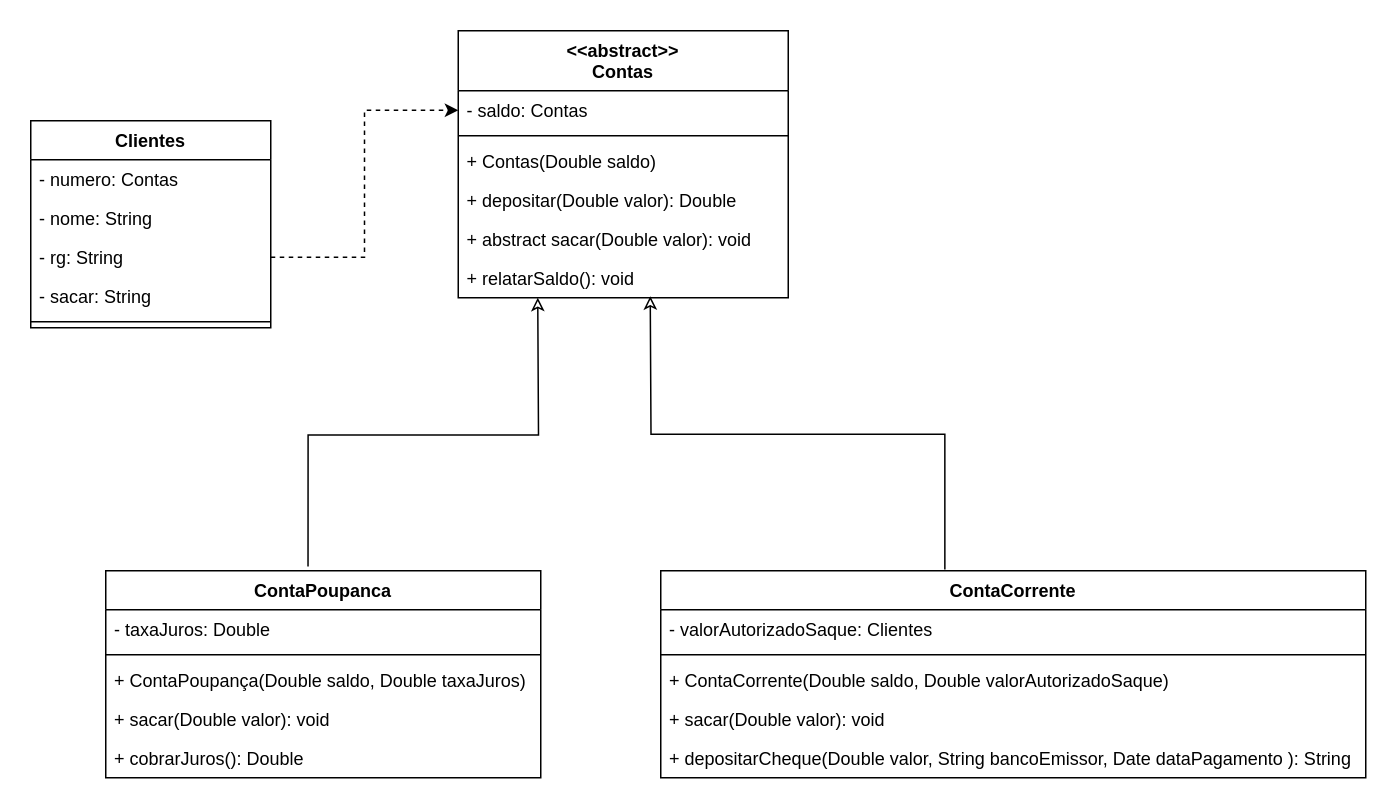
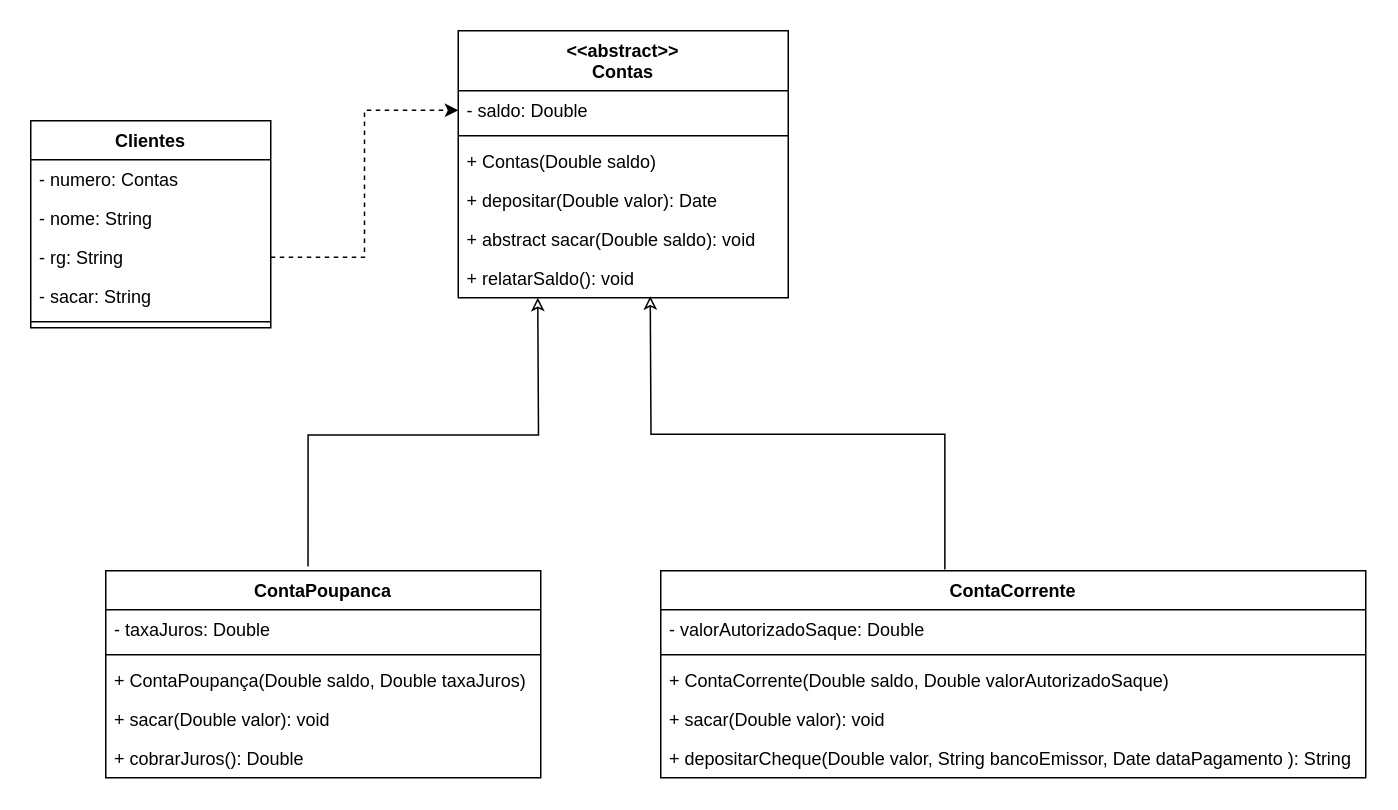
  <mxCell id="0" />
  <mxCell id="1" parent="0" />
  <mxCell id="2" style="edgeStyle=orthogonalEdgeStyle;rounded=0;orthogonalLoop=1;jettySize=auto;html=1;endArrow=classic;endFill=0;exitX=0.465;exitY=-0.021;exitDx=0;exitDy=0;exitPerimeter=0;" edge="1" parent="1" source="3"><mxGeometry relative="1" as="geometry"><mxPoint x="275.034" y="318" as="sourcePoint" /><mxPoint x="358" y="198" as="targetPoint" /></mxGeometry></mxCell>
  <mxCell id="3" value="ContaPoupanca" style="swimlane;fontStyle=1;align=center;verticalAlign=top;childLayout=stackLayout;horizontal=1;startSize=26;horizontalStack=0;resizeParent=1;resizeParentMax=0;resizeLast=0;collapsible=1;marginBottom=0;" vertex="1" parent="1"><mxGeometry x="70" y="380" width="290" height="138" as="geometry" /></mxCell>
  <mxCell id="4" value="- taxaJuros: Double" style="text;strokeColor=none;fillColor=none;align=left;verticalAlign=top;spacingLeft=4;spacingRight=4;overflow=hidden;rotatable=0;points=[[0,0.5],[1,0.5]];portConstraint=eastwest;" vertex="1" parent="3"><mxGeometry y="26" width="290" height="26" as="geometry" /></mxCell>
  <mxCell id="5" value="" style="line;strokeWidth=1;fillColor=none;align=left;verticalAlign=middle;spacingTop=-1;spacingLeft=3;spacingRight=3;rotatable=0;labelPosition=right;points=[];portConstraint=eastwest;" vertex="1" parent="3"><mxGeometry y="52" width="290" height="8" as="geometry" /></mxCell>
  <mxCell id="6" value="+ ContaPoupança(Double saldo, Double taxaJuros)" style="text;strokeColor=none;fillColor=none;align=left;verticalAlign=top;spacingLeft=4;spacingRight=4;overflow=hidden;rotatable=0;points=[[0,0.5],[1,0.5]];portConstraint=eastwest;" vertex="1" parent="3"><mxGeometry y="60" width="290" height="26" as="geometry" /></mxCell>
  <mxCell id="7" value="+ sacar(Double valor): void" style="text;strokeColor=none;fillColor=none;align=left;verticalAlign=top;spacingLeft=4;spacingRight=4;overflow=hidden;rotatable=0;points=[[0,0.5],[1,0.5]];portConstraint=eastwest;" vertex="1" parent="3"><mxGeometry y="86" width="290" height="26" as="geometry" /></mxCell>
  <mxCell id="8" value="+ cobrarJuros(): Double" style="text;strokeColor=none;fillColor=none;align=left;verticalAlign=top;spacingLeft=4;spacingRight=4;overflow=hidden;rotatable=0;points=[[0,0.5],[1,0.5]];portConstraint=eastwest;" vertex="1" parent="3"><mxGeometry y="112" width="290" height="26" as="geometry" /></mxCell>
  <mxCell id="9" style="edgeStyle=orthogonalEdgeStyle;rounded=0;orthogonalLoop=1;jettySize=auto;html=1;endArrow=classic;endFill=0;exitX=0.403;exitY=-0.006;exitDx=0;exitDy=0;exitPerimeter=0;" edge="1" parent="1" source="10"><mxGeometry relative="1" as="geometry"><mxPoint x="540" y="396" as="sourcePoint" /><mxPoint x="433" y="197" as="targetPoint" /></mxGeometry></mxCell>
  <mxCell id="10" value="ContaCorrente" style="swimlane;fontStyle=1;align=center;verticalAlign=top;childLayout=stackLayout;horizontal=1;startSize=26;horizontalStack=0;resizeParent=1;resizeParentMax=0;resizeLast=0;collapsible=1;marginBottom=0;" vertex="1" parent="1"><mxGeometry x="440" y="380" width="470" height="138" as="geometry" /></mxCell>
- <mxCell id="11" value="- valorAutorizadoSaque: Clientes" style="text;strokeColor=none;fillColor=none;align=left;verticalAlign=top;spacingLeft=4;spacingRight=4;overflow=hidden;rotatable=0;points=[[0,0.5],[1,0.5]];portConstraint=eastwest;" vertex="1" parent="10"><mxGeometry y="26" width="470" height="26" as="geometry" /></mxCell>
+ <mxCell id="11" value="- valorAutorizadoSaque: Double" style="text;strokeColor=none;fillColor=none;align=left;verticalAlign=top;spacingLeft=4;spacingRight=4;overflow=hidden;rotatable=0;points=[[0,0.5],[1,0.5]];portConstraint=eastwest;" vertex="1" parent="10"><mxGeometry y="26" width="470" height="26" as="geometry" /></mxCell>
  <mxCell id="12" value="" style="line;strokeWidth=1;fillColor=none;align=left;verticalAlign=middle;spacingTop=-1;spacingLeft=3;spacingRight=3;rotatable=0;labelPosition=right;points=[];portConstraint=eastwest;" vertex="1" parent="10"><mxGeometry y="52" width="470" height="8" as="geometry" /></mxCell>
  <mxCell id="13" value="+ ContaCorrente(Double saldo, Double valorAutorizadoSaque)" style="text;strokeColor=none;fillColor=none;align=left;verticalAlign=top;spacingLeft=4;spacingRight=4;overflow=hidden;rotatable=0;points=[[0,0.5],[1,0.5]];portConstraint=eastwest;" vertex="1" parent="10"><mxGeometry y="60" width="470" height="26" as="geometry" /></mxCell>
  <mxCell id="14" value="+ sacar(Double valor): void" style="text;strokeColor=none;fillColor=none;align=left;verticalAlign=top;spacingLeft=4;spacingRight=4;overflow=hidden;rotatable=0;points=[[0,0.5],[1,0.5]];portConstraint=eastwest;" vertex="1" parent="10"><mxGeometry y="86" width="470" height="26" as="geometry" /></mxCell>
  <mxCell id="15" value="+ depositarCheque(Double valor, String bancoEmissor, Date dataPagamento ): String" style="text;strokeColor=none;fillColor=none;align=left;verticalAlign=top;spacingLeft=4;spacingRight=4;overflow=hidden;rotatable=0;points=[[0,0.5],[1,0.5]];portConstraint=eastwest;" vertex="1" parent="10"><mxGeometry y="112" width="470" height="26" as="geometry" /></mxCell>
  <mxCell id="16" value="&lt;&lt;abstract&gt;&gt;&#10;Contas" style="swimlane;fontStyle=1;align=center;verticalAlign=top;childLayout=stackLayout;horizontal=1;startSize=40;horizontalStack=0;resizeParent=1;resizeParentMax=0;resizeLast=0;collapsible=1;marginBottom=0;" vertex="1" parent="1"><mxGeometry x="305" y="20" width="220" height="178" as="geometry" /></mxCell>
- <mxCell id="17" value="- saldo: Contas" style="text;strokeColor=none;fillColor=none;align=left;verticalAlign=top;spacingLeft=4;spacingRight=4;overflow=hidden;rotatable=0;points=[[0,0.5],[1,0.5]];portConstraint=eastwest;" vertex="1" parent="16"><mxGeometry y="40" width="220" height="26" as="geometry" /></mxCell>
+ <mxCell id="17" value="- saldo: Double" style="text;strokeColor=none;fillColor=none;align=left;verticalAlign=top;spacingLeft=4;spacingRight=4;overflow=hidden;rotatable=0;points=[[0,0.5],[1,0.5]];portConstraint=eastwest;" vertex="1" parent="16"><mxGeometry y="40" width="220" height="26" as="geometry" /></mxCell>
  <mxCell id="18" value="" style="line;strokeWidth=1;fillColor=none;align=left;verticalAlign=middle;spacingTop=-1;spacingLeft=3;spacingRight=3;rotatable=0;labelPosition=right;points=[];portConstraint=eastwest;" vertex="1" parent="16"><mxGeometry y="66" width="220" height="8" as="geometry" /></mxCell>
  <mxCell id="19" value="+ Contas(Double saldo)" style="text;strokeColor=none;fillColor=none;align=left;verticalAlign=top;spacingLeft=4;spacingRight=4;overflow=hidden;rotatable=0;points=[[0,0.5],[1,0.5]];portConstraint=eastwest;" vertex="1" parent="16"><mxGeometry y="74" width="220" height="26" as="geometry" /></mxCell>
- <mxCell id="20" value="+ depositar(Double valor): Double" style="text;strokeColor=none;fillColor=none;align=left;verticalAlign=top;spacingLeft=4;spacingRight=4;overflow=hidden;rotatable=0;points=[[0,0.5],[1,0.5]];portConstraint=eastwest;" vertex="1" parent="16"><mxGeometry y="100" width="220" height="26" as="geometry" /></mxCell>
- <mxCell id="21" value="+ abstract sacar(Double valor): void" style="text;strokeColor=none;fillColor=none;align=left;verticalAlign=top;spacingLeft=4;spacingRight=4;overflow=hidden;rotatable=0;points=[[0,0.5],[1,0.5]];portConstraint=eastwest;" vertex="1" parent="16"><mxGeometry y="126" width="220" height="26" as="geometry" /></mxCell>
+ <mxCell id="20" value="+ depositar(Double valor): Date" style="text;strokeColor=none;fillColor=none;align=left;verticalAlign=top;spacingLeft=4;spacingRight=4;overflow=hidden;rotatable=0;points=[[0,0.5],[1,0.5]];portConstraint=eastwest;" vertex="1" parent="16"><mxGeometry y="100" width="220" height="26" as="geometry" /></mxCell>
+ <mxCell id="21" value="+ abstract sacar(Double saldo): void" style="text;strokeColor=none;fillColor=none;align=left;verticalAlign=top;spacingLeft=4;spacingRight=4;overflow=hidden;rotatable=0;points=[[0,0.5],[1,0.5]];portConstraint=eastwest;" vertex="1" parent="16"><mxGeometry y="126" width="220" height="26" as="geometry" /></mxCell>
  <mxCell id="22" value="+ relatarSaldo(): void" style="text;strokeColor=none;fillColor=none;align=left;verticalAlign=top;spacingLeft=4;spacingRight=4;overflow=hidden;rotatable=0;points=[[0,0.5],[1,0.5]];portConstraint=eastwest;" vertex="1" parent="16"><mxGeometry y="152" width="220" height="26" as="geometry" /></mxCell>
  <mxCell id="23" value="Clientes" style="swimlane;fontStyle=1;align=center;verticalAlign=top;childLayout=stackLayout;horizontal=1;startSize=26;horizontalStack=0;resizeParent=1;resizeParentMax=0;resizeLast=0;collapsible=1;marginBottom=0;" vertex="1" parent="1"><mxGeometry x="20" y="80" width="160" height="138" as="geometry" /></mxCell>
  <mxCell id="24" value="- numero: Contas" style="text;strokeColor=none;fillColor=none;align=left;verticalAlign=top;spacingLeft=4;spacingRight=4;overflow=hidden;rotatable=0;points=[[0,0.5],[1,0.5]];portConstraint=eastwest;" vertex="1" parent="23"><mxGeometry y="26" width="160" height="26" as="geometry" /></mxCell>
  <mxCell id="25" value="- nome: String" style="text;strokeColor=none;fillColor=none;align=left;verticalAlign=top;spacingLeft=4;spacingRight=4;overflow=hidden;rotatable=0;points=[[0,0.5],[1,0.5]];portConstraint=eastwest;" vertex="1" parent="23"><mxGeometry y="52" width="160" height="26" as="geometry" /></mxCell>
  <mxCell id="26" value="- rg: String" style="text;strokeColor=none;fillColor=none;align=left;verticalAlign=top;spacingLeft=4;spacingRight=4;overflow=hidden;rotatable=0;points=[[0,0.5],[1,0.5]];portConstraint=eastwest;" vertex="1" parent="23"><mxGeometry y="78" width="160" height="26" as="geometry" /></mxCell>
  <mxCell id="27" value="- sacar: String" style="text;strokeColor=none;fillColor=none;align=left;verticalAlign=top;spacingLeft=4;spacingRight=4;overflow=hidden;rotatable=0;points=[[0,0.5],[1,0.5]];portConstraint=eastwest;" vertex="1" parent="23"><mxGeometry y="104" width="160" height="26" as="geometry" /></mxCell>
  <mxCell id="28" value="" style="line;strokeWidth=1;fillColor=none;align=left;verticalAlign=middle;spacingTop=-1;spacingLeft=3;spacingRight=3;rotatable=0;labelPosition=right;points=[];portConstraint=eastwest;" vertex="1" parent="23"><mxGeometry y="130" width="160" height="8" as="geometry" /></mxCell>
  <mxCell id="29" style="edgeStyle=orthogonalEdgeStyle;rounded=0;orthogonalLoop=1;jettySize=auto;html=1;dashed=1;" edge="1" parent="1" source="26" target="17"><mxGeometry relative="1" as="geometry" /></mxCell>
